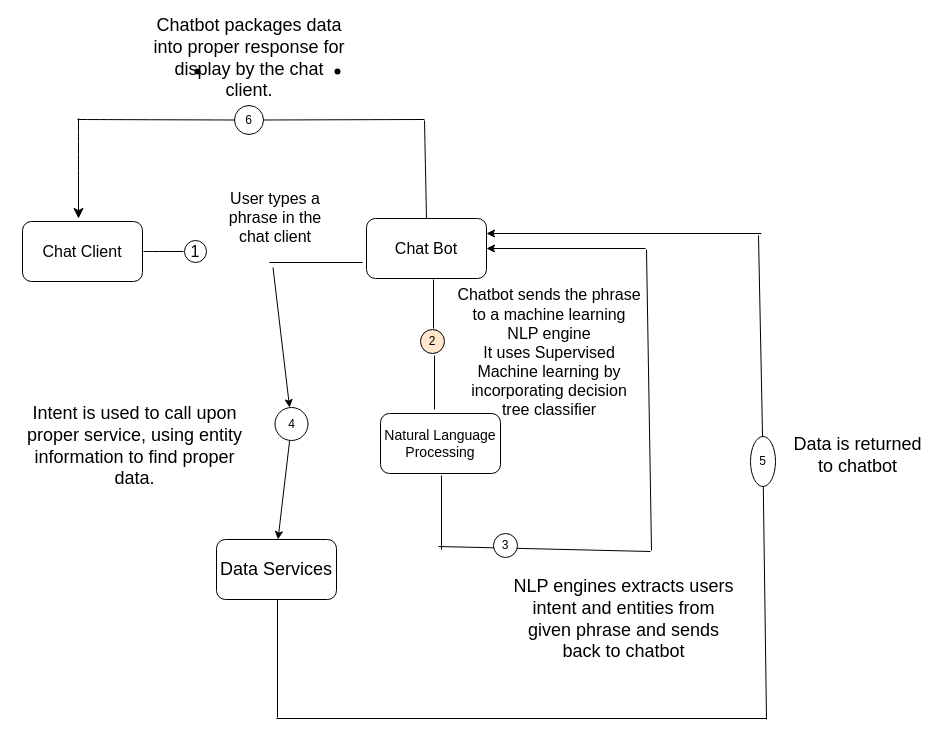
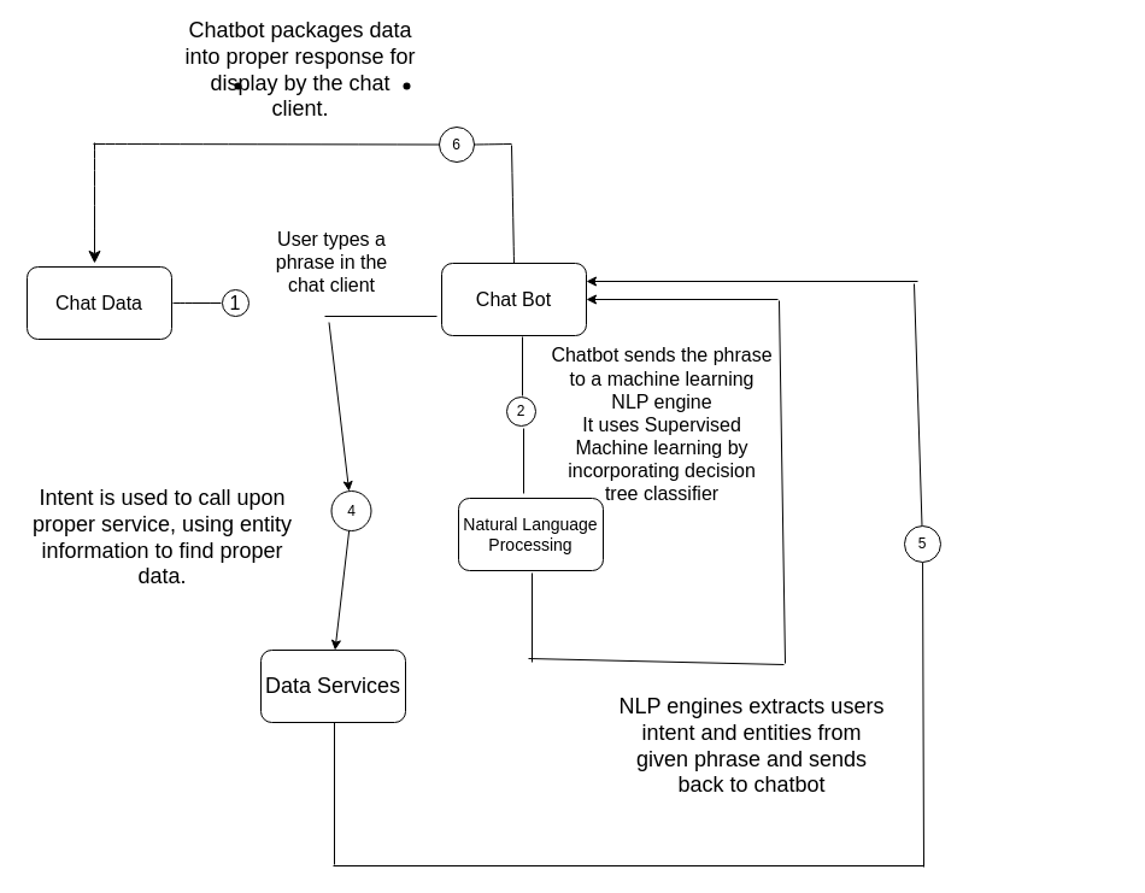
  <mxCell id="0" />
  <mxCell id="1" parent="0" />
- <mxCell id="2" value="Chat Client" style="rounded=1;whiteSpace=wrap;html=1;fontSize=16;" vertex="1" parent="1"><mxGeometry x="22" y="221" width="120" height="60" as="geometry" /></mxCell>
+ <mxCell id="2" value="Chat Data" style="rounded=1;whiteSpace=wrap;html=1;fontSize=16;" vertex="1" parent="1"><mxGeometry x="22" y="221" width="120" height="60" as="geometry" /></mxCell>
  <mxCell id="3" value="" style="endArrow=none;html=1;rounded=0;fontSize=12;startSize=8;endSize=8;curved=1;" edge="1" parent="1"><mxGeometry width="50" height="50" relative="1" as="geometry"><mxPoint x="143" y="251" as="sourcePoint" /><mxPoint x="183" y="251" as="targetPoint" /></mxGeometry></mxCell>
  <mxCell id="4" value="1" style="ellipse;whiteSpace=wrap;html=1;aspect=fixed;fontSize=16;" vertex="1" parent="1"><mxGeometry x="184" y="240" width="22" height="22" as="geometry" /></mxCell>
  <mxCell id="5" style="edgeStyle=none;curved=1;rounded=0;orthogonalLoop=1;jettySize=auto;html=1;exitX=0.5;exitY=0;exitDx=0;exitDy=0;fontSize=12;startSize=8;endSize=8;" edge="1" parent="1" source="4" target="4"><mxGeometry relative="1" as="geometry" /></mxCell>
  <mxCell id="6" value="Chat Bot" style="rounded=1;whiteSpace=wrap;html=1;fontSize=16;" vertex="1" parent="1"><mxGeometry x="366" y="218" width="120" height="60" as="geometry" /></mxCell>
  <mxCell id="7" value="" style="shape=waypoint;sketch=0;size=6;pointerEvents=1;points=[];fillColor=default;resizable=0;rotatable=0;perimeter=centerPerimeter;snapToPoint=1;fontSize=16;rounded=1;" vertex="1" parent="1"><mxGeometry x="327" y="61" width="20" height="20" as="geometry" /></mxCell>
  <mxCell id="8" value="" style="shape=waypoint;sketch=0;size=6;pointerEvents=1;points=[];fillColor=default;resizable=0;rotatable=0;perimeter=centerPerimeter;snapToPoint=1;fontSize=16;rounded=1;" vertex="1" parent="1"><mxGeometry x="187" y="61" width="20" height="20" as="geometry" /></mxCell>
  <mxCell id="9" value="User types a phrase in the chat client" style="text;strokeColor=none;fillColor=none;html=1;align=center;verticalAlign=middle;whiteSpace=wrap;rounded=0;fontSize=16;" vertex="1" parent="1"><mxGeometry x="214" y="179" width="122" height="75" as="geometry" /></mxCell>
  <mxCell id="10" value="" style="endArrow=none;html=1;rounded=0;fontSize=12;startSize=8;endSize=8;curved=1;" edge="1" parent="1"><mxGeometry width="50" height="50" relative="1" as="geometry"><mxPoint x="426" y="218" as="sourcePoint" /><mxPoint x="424" y="120" as="targetPoint" /></mxGeometry></mxCell>
  <mxCell id="11" value="" style="endArrow=none;html=1;rounded=0;fontSize=12;startSize=8;endSize=8;curved=1;" edge="1" parent="1" source="16"><mxGeometry width="50" height="50" relative="1" as="geometry"><mxPoint x="77" y="119" as="sourcePoint" /><mxPoint x="424" y="119" as="targetPoint" /></mxGeometry></mxCell>
  <mxCell id="12" value="" style="endArrow=classic;html=1;rounded=0;fontSize=12;startSize=8;endSize=8;curved=1;" edge="1" parent="1"><mxGeometry width="50" height="50" relative="1" as="geometry"><mxPoint x="78" y="118" as="sourcePoint" /><mxPoint x="78" y="218" as="targetPoint" /></mxGeometry></mxCell>
  <mxCell id="13" value="" style="endArrow=none;html=1;rounded=0;" edge="1" parent="1"><mxGeometry width="50" height="50" relative="1" as="geometry"><mxPoint x="433" y="279" as="sourcePoint" /><mxPoint x="433" y="328" as="targetPoint" /></mxGeometry></mxCell>
- <mxCell id="14" value="2" style="ellipse;whiteSpace=wrap;html=1;aspect=fixed;fillColor=#ffe6cc;" vertex="1" parent="1"><mxGeometry x="420" y="329" width="24" height="24" as="geometry" /></mxCell>
+ <mxCell id="14" value="2" style="ellipse;whiteSpace=wrap;html=1;aspect=fixed;" vertex="1" parent="1"><mxGeometry x="420" y="329" width="24" height="24" as="geometry" /></mxCell>
  <mxCell id="15" value="" style="endArrow=none;html=1;rounded=0;fontSize=12;startSize=8;endSize=8;curved=1;" edge="1" parent="1" target="16"><mxGeometry width="50" height="50" relative="1" as="geometry"><mxPoint x="77" y="119" as="sourcePoint" /><mxPoint x="424" y="119" as="targetPoint" /></mxGeometry></mxCell>
- <mxCell id="16" value="6" style="ellipse;whiteSpace=wrap;html=1;aspect=fixed;" vertex="1" parent="1"><mxGeometry x="234" y="105" width="29" height="29" as="geometry" /></mxCell>
+ <mxCell id="16" value="6" style="ellipse;whiteSpace=wrap;html=1;aspect=fixed;" vertex="1" parent="1"><mxGeometry x="364" y="105" width="29" height="29" as="geometry" /></mxCell>
  <mxCell id="17" value="&lt;font style=&quot;font-size: 18px;&quot;&gt;Chatbot packages data into proper response for display by the chat client.&lt;/font&gt;" style="text;strokeColor=none;fillColor=none;html=1;align=center;verticalAlign=middle;whiteSpace=wrap;rounded=0;fontSize=16;" vertex="1" parent="1"><mxGeometry x="148" y="20" width="202" height="75" as="geometry" /></mxCell>
  <mxCell id="18" value="" style="endArrow=none;html=1;rounded=0;" edge="1" parent="1"><mxGeometry width="50" height="50" relative="1" as="geometry"><mxPoint x="434" y="409" as="sourcePoint" /><mxPoint x="434" y="355" as="targetPoint" /><Array as="points" /></mxGeometry></mxCell>
  <mxCell id="19" value="&lt;font style=&quot;font-size: 14px;&quot;&gt;Natural Language Processing&lt;/font&gt;" style="rounded=1;whiteSpace=wrap;html=1;" vertex="1" parent="1"><mxGeometry x="380" y="413" width="120" height="60" as="geometry" /></mxCell>
  <mxCell id="20" value="" style="endArrow=none;html=1;rounded=0;" edge="1" parent="1"><mxGeometry width="50" height="50" relative="1" as="geometry"><mxPoint x="441" y="549" as="sourcePoint" /><mxPoint x="441" y="475" as="targetPoint" /></mxGeometry></mxCell>
  <mxCell id="21" value="" style="endArrow=none;html=1;rounded=0;" edge="1" parent="1"><mxGeometry width="50" height="50" relative="1" as="geometry"><mxPoint x="438" y="546" as="sourcePoint" /><mxPoint x="650" y="551" as="targetPoint" /></mxGeometry></mxCell>
  <mxCell id="22" value="" style="endArrow=none;html=1;rounded=0;" edge="1" parent="1"><mxGeometry width="50" height="50" relative="1" as="geometry"><mxPoint x="651" y="550" as="sourcePoint" /><mxPoint x="646" y="249" as="targetPoint" /></mxGeometry></mxCell>
- <mxCell id="23" value="3" style="ellipse;whiteSpace=wrap;html=1;aspect=fixed;" vertex="1" parent="1"><mxGeometry x="493" y="533" width="24" height="24" as="geometry" /></mxCell>
  <mxCell id="24" value="Chatbot sends the phrase to a machine learning NLP engine&lt;br&gt;It uses Supervised Machine learning by incorporating decision tree classifier" style="text;strokeColor=none;fillColor=none;html=1;align=center;verticalAlign=middle;whiteSpace=wrap;rounded=0;fontSize=16;" vertex="1" parent="1"><mxGeometry x="456" y="288" width="186" height="127" as="geometry" /></mxCell>
  <mxCell id="25" value="" style="endArrow=classic;html=1;rounded=0;entryX=1;entryY=0.5;entryDx=0;entryDy=0;" edge="1" parent="1" target="6"><mxGeometry width="50" height="50" relative="1" as="geometry"><mxPoint x="645" y="248" as="sourcePoint" /><mxPoint x="533" y="163" as="targetPoint" /></mxGeometry></mxCell>
  <mxCell id="26" value="" style="endArrow=classic;html=1;rounded=0;entryX=1;entryY=0.25;entryDx=0;entryDy=0;" edge="1" parent="1" target="6"><mxGeometry width="50" height="50" relative="1" as="geometry"><mxPoint x="761" y="233" as="sourcePoint" /><mxPoint x="720" y="218" as="targetPoint" /></mxGeometry></mxCell>
  <mxCell id="27" value="" style="endArrow=none;html=1;rounded=0;" edge="1" parent="1" source="30"><mxGeometry width="50" height="50" relative="1" as="geometry"><mxPoint x="766" y="719" as="sourcePoint" /><mxPoint x="758" y="235" as="targetPoint" /></mxGeometry></mxCell>
  <mxCell id="28" value="" style="endArrow=none;html=1;rounded=0;" edge="1" parent="1"><mxGeometry width="50" height="50" relative="1" as="geometry"><mxPoint x="276" y="718" as="sourcePoint" /><mxPoint x="766" y="718" as="targetPoint" /></mxGeometry></mxCell>
  <mxCell id="29" value="" style="endArrow=none;html=1;rounded=0;" edge="1" parent="1" target="30"><mxGeometry width="50" height="50" relative="1" as="geometry"><mxPoint x="766" y="719" as="sourcePoint" /><mxPoint x="758" y="235" as="targetPoint" /></mxGeometry></mxCell>
- <mxCell id="30" value="5" style="ellipse;whiteSpace=wrap;html=1;aspect=fixed;" vertex="1" parent="1"><mxGeometry x="750" y="436" width="25" height="50" as="geometry" /></mxCell>
- <mxCell id="31" value="&lt;font style=&quot;font-size: 18px;&quot;&gt;Data is returned to chatbot&lt;/font&gt;" style="text;strokeColor=none;fillColor=none;html=1;align=center;verticalAlign=middle;whiteSpace=wrap;rounded=0;fontSize=16;" vertex="1" parent="1"><mxGeometry x="787" y="417" width="141" height="75" as="geometry" /></mxCell>
+ <mxCell id="30" value="5" style="ellipse;whiteSpace=wrap;html=1;aspect=fixed;" vertex="1" parent="1"><mxGeometry x="750" y="436" width="30" height="30" as="geometry" /></mxCell>
  <mxCell id="32" value="" style="endArrow=none;html=1;rounded=0;" edge="1" parent="1"><mxGeometry width="50" height="50" relative="1" as="geometry"><mxPoint x="277" y="717" as="sourcePoint" /><mxPoint x="277" y="599" as="targetPoint" /></mxGeometry></mxCell>
  <mxCell id="33" value="&lt;font style=&quot;font-size: 18px;&quot;&gt;Data Services&lt;/font&gt;" style="rounded=1;whiteSpace=wrap;html=1;" vertex="1" parent="1"><mxGeometry x="216" y="539" width="120" height="60" as="geometry" /></mxCell>
  <mxCell id="34" value="" style="endArrow=none;html=1;rounded=0;" edge="1" parent="1"><mxGeometry width="50" height="50" relative="1" as="geometry"><mxPoint x="269" y="262" as="sourcePoint" /><mxPoint x="362" y="262" as="targetPoint" /></mxGeometry></mxCell>
  <mxCell id="35" value="" style="endArrow=classic;html=1;rounded=0;" edge="1" parent="1" source="37"><mxGeometry width="50" height="50" relative="1" as="geometry"><mxPoint x="272.5" y="267" as="sourcePoint" /><mxPoint x="277.5" y="539" as="targetPoint" /></mxGeometry></mxCell>
  <mxCell id="36" value="" style="endArrow=classic;html=1;rounded=0;" edge="1" parent="1" target="37"><mxGeometry width="50" height="50" relative="1" as="geometry"><mxPoint x="272.5" y="267" as="sourcePoint" /><mxPoint x="277.5" y="539" as="targetPoint" /></mxGeometry></mxCell>
  <mxCell id="37" value="4" style="ellipse;whiteSpace=wrap;html=1;aspect=fixed;" vertex="1" parent="1"><mxGeometry x="274.5" y="407" width="33" height="33" as="geometry" /></mxCell>
  <mxCell id="38" value="&lt;font style=&quot;font-size: 18px;&quot;&gt;Intent is used to call upon proper service, using entity information to find proper data.&lt;/font&gt;" style="text;strokeColor=none;fillColor=none;html=1;align=center;verticalAlign=middle;whiteSpace=wrap;rounded=0;fontSize=16;" vertex="1" parent="1"><mxGeometry x="20" y="408" width="229" height="75" as="geometry" /></mxCell>
  <mxCell id="39" value="&lt;span style=&quot;font-size: 18px;&quot;&gt;NLP engines extracts users intent and entities from given phrase and sends back to chatbot&lt;/span&gt;" style="text;strokeColor=none;fillColor=none;html=1;align=center;verticalAlign=middle;whiteSpace=wrap;rounded=0;fontSize=16;" vertex="1" parent="1"><mxGeometry x="509" y="581" width="229" height="75" as="geometry" /></mxCell>
